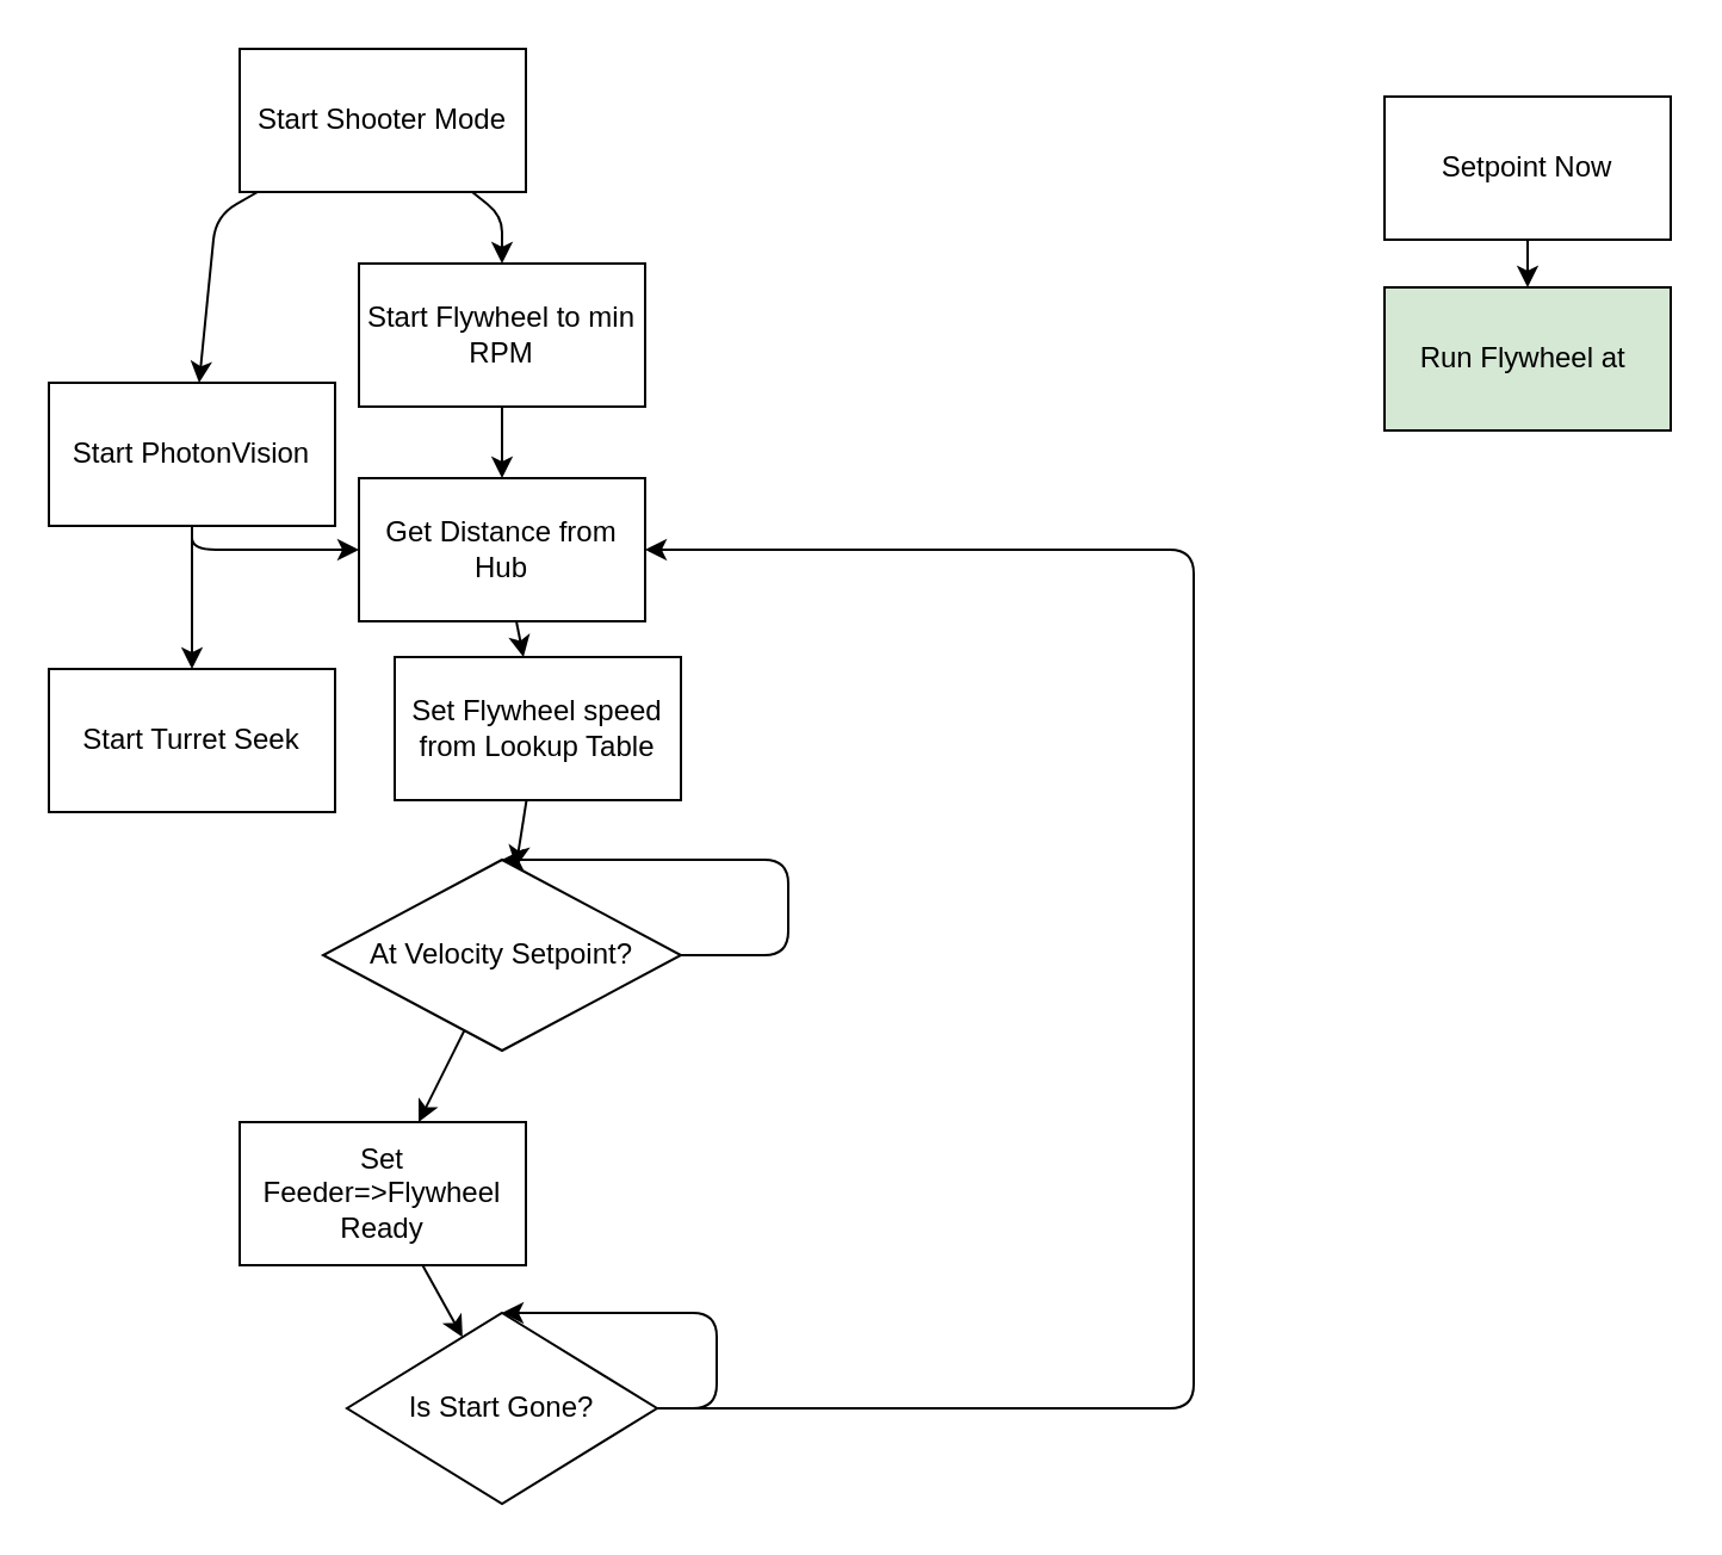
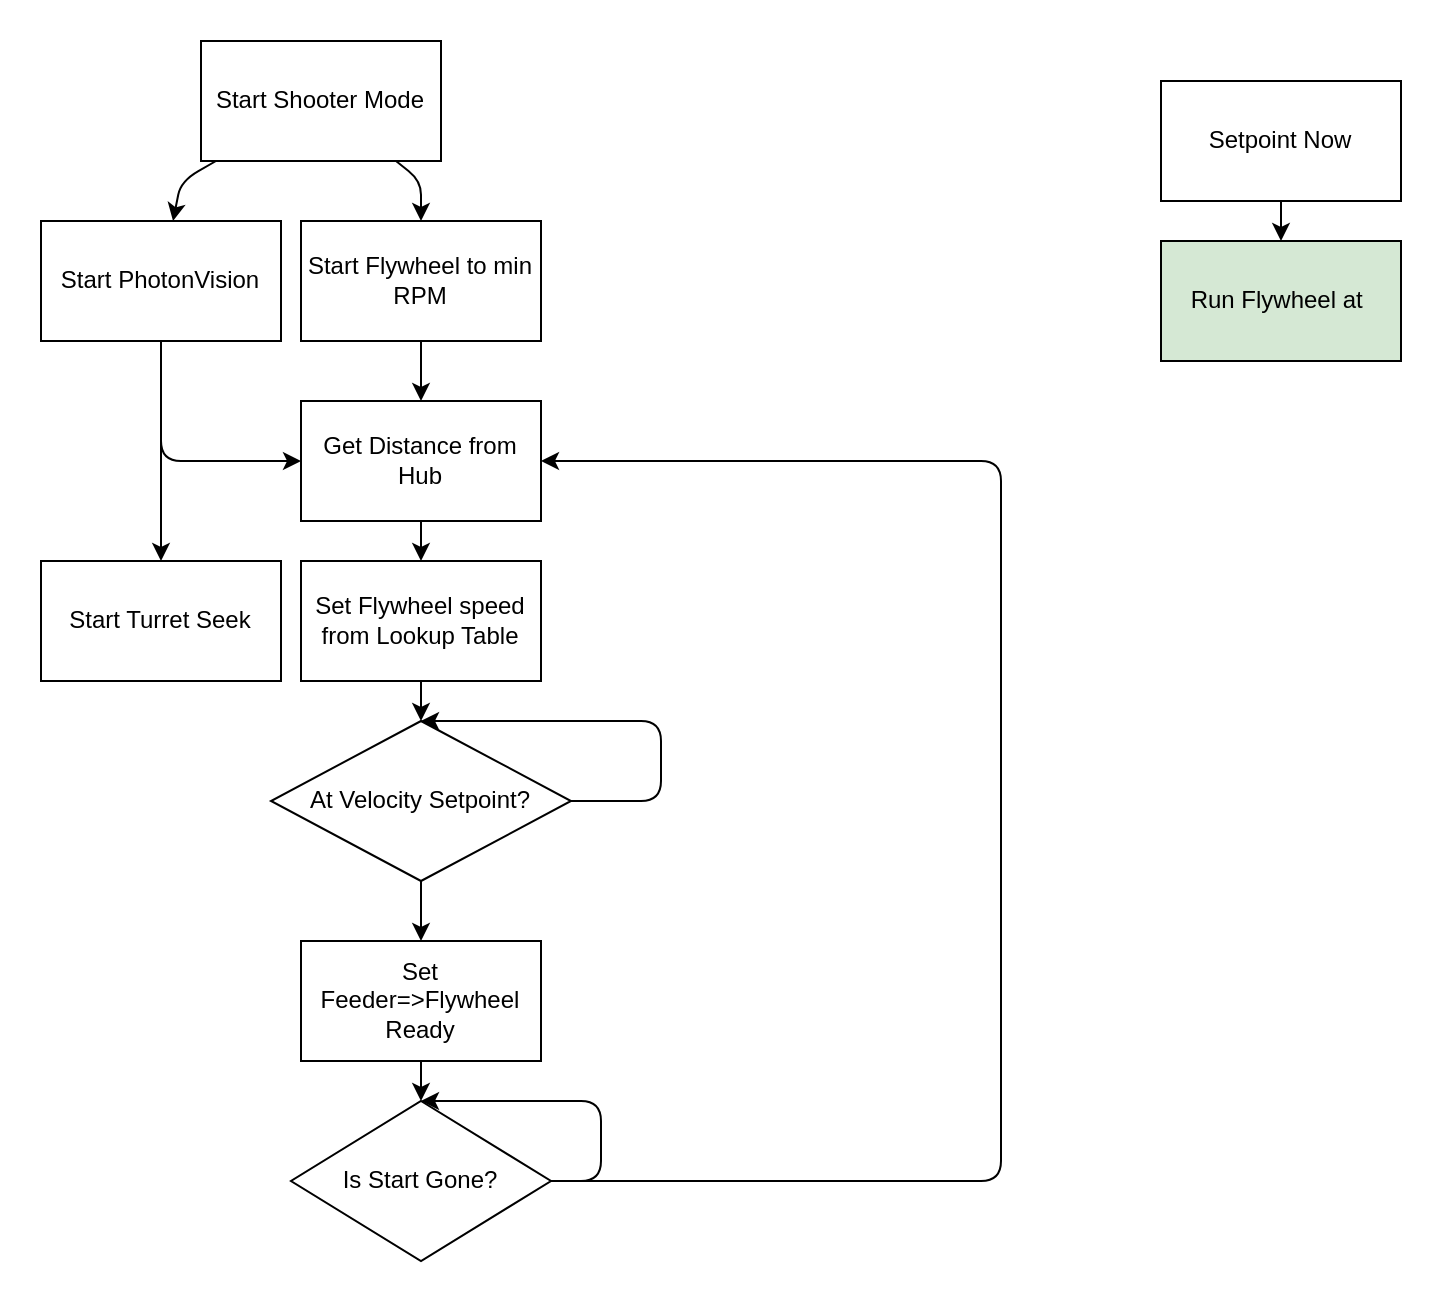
  <mxCell id="0" />
  <mxCell id="1" parent="0" />
  <mxCell id="2" value="" style="edgeStyle=none;html=1;" edge="1" parent="1" source="4" target="7"><mxGeometry relative="1" as="geometry"><Array as="points"><mxPoint x="90" y="90" /></Array></mxGeometry></mxCell>
  <mxCell id="3" value="" style="edgeStyle=none;html=1;" edge="1" parent="1" source="4" target="13"><mxGeometry relative="1" as="geometry"><Array as="points"><mxPoint x="210" y="90" /></Array></mxGeometry></mxCell>
  <mxCell id="4" value="Start Shooter Mode" style="rounded=0;whiteSpace=wrap;html=1;" vertex="1" parent="1"><mxGeometry x="100" y="20" width="120" height="60" as="geometry" /></mxCell>
  <mxCell id="5" value="" style="edgeStyle=none;html=1;" edge="1" parent="1" source="7" target="11"><mxGeometry relative="1" as="geometry" /></mxCell>
  <mxCell id="6" style="edgeStyle=none;html=1;entryX=0;entryY=0.5;entryDx=0;entryDy=0;" edge="1" parent="1" source="7" target="15"><mxGeometry relative="1" as="geometry"><Array as="points"><mxPoint x="80" y="230" /></Array></mxGeometry></mxCell>
- <mxCell id="7" value="Start PhotonVision" style="whiteSpace=wrap;html=1;rounded=0;" vertex="1" parent="1"><mxGeometry x="20" y="160" width="120" height="60" as="geometry" /></mxCell>
+ <mxCell id="7" value="Start PhotonVision" style="whiteSpace=wrap;html=1;rounded=0;" vertex="1" parent="1"><mxGeometry x="20" y="110" width="120" height="60" as="geometry" /></mxCell>
  <mxCell id="8" value="" style="edgeStyle=none;html=1;" edge="1" parent="1" source="9" target="10"><mxGeometry relative="1" as="geometry" /></mxCell>
  <mxCell id="9" value="Setpoint Now" style="whiteSpace=wrap;html=1;rounded=0;" vertex="1" parent="1"><mxGeometry x="580" y="40" width="120" height="60" as="geometry" /></mxCell>
  <mxCell id="10" value="Run Flywheel at&amp;nbsp;" style="whiteSpace=wrap;html=1;rounded=0;fillColor=#d5e8d4;" vertex="1" parent="1"><mxGeometry x="580" y="120" width="120" height="60" as="geometry" /></mxCell>
  <mxCell id="11" value="Start Turret Seek" style="whiteSpace=wrap;html=1;rounded=0;" vertex="1" parent="1"><mxGeometry x="20" y="280" width="120" height="60" as="geometry" /></mxCell>
  <mxCell id="12" value="" style="edgeStyle=none;html=1;" edge="1" parent="1" source="13" target="15"><mxGeometry relative="1" as="geometry" /></mxCell>
  <mxCell id="13" value="Start Flywheel to min RPM" style="whiteSpace=wrap;html=1;rounded=0;" vertex="1" parent="1"><mxGeometry x="150" y="110" width="120" height="60" as="geometry" /></mxCell>
  <mxCell id="14" value="" style="edgeStyle=none;html=1;" edge="1" parent="1" source="15" target="17"><mxGeometry relative="1" as="geometry" /></mxCell>
  <mxCell id="15" value="Get Distance from Hub" style="whiteSpace=wrap;html=1;rounded=0;" vertex="1" parent="1"><mxGeometry x="150" y="200" width="120" height="60" as="geometry" /></mxCell>
  <mxCell id="16" value="" style="edgeStyle=none;html=1;" edge="1" parent="1" source="17" target="20"><mxGeometry relative="1" as="geometry" /></mxCell>
- <mxCell id="17" value="Set Flywheel speed from Lookup Table" style="whiteSpace=wrap;html=1;rounded=0;" vertex="1" parent="1"><mxGeometry x="165" y="275" width="120" height="60" as="geometry" /></mxCell>
+ <mxCell id="17" value="Set Flywheel speed from Lookup Table" style="whiteSpace=wrap;html=1;rounded=0;" vertex="1" parent="1"><mxGeometry x="150" y="280" width="120" height="60" as="geometry" /></mxCell>
  <mxCell id="18" value="" style="edgeStyle=none;html=1;" edge="1" parent="1" source="20" target="22"><mxGeometry relative="1" as="geometry" /></mxCell>
  <mxCell id="19" style="edgeStyle=none;html=1;entryX=0.5;entryY=0;entryDx=0;entryDy=0;" edge="1" parent="1" source="20" target="20"><mxGeometry relative="1" as="geometry"><mxPoint x="290" y="360" as="targetPoint" /><Array as="points"><mxPoint x="330" y="400" /><mxPoint x="330" y="360" /></Array></mxGeometry></mxCell>
  <mxCell id="20" value="At Velocity Setpoint?" style="rhombus;whiteSpace=wrap;html=1;rounded=0;" vertex="1" parent="1"><mxGeometry x="135" y="360" width="150" height="80" as="geometry" /></mxCell>
  <mxCell id="21" value="" style="edgeStyle=none;html=1;" edge="1" parent="1" source="22" target="25"><mxGeometry relative="1" as="geometry" /></mxCell>
- <mxCell id="22" value="Set Feeder=&amp;gt;Flywheel Ready" style="whiteSpace=wrap;html=1;rounded=0;" vertex="1" parent="1"><mxGeometry x="100" y="470" width="120" height="60" as="geometry" /></mxCell>
+ <mxCell id="22" value="Set Feeder=&amp;gt;Flywheel Ready" style="whiteSpace=wrap;html=1;rounded=0;" vertex="1" parent="1"><mxGeometry x="150" y="470" width="120" height="60" as="geometry" /></mxCell>
  <mxCell id="23" style="edgeStyle=none;html=1;entryX=0.5;entryY=0;entryDx=0;entryDy=0;" edge="1" parent="1" source="25" target="25"><mxGeometry relative="1" as="geometry"><mxPoint x="300" y="550" as="targetPoint" /><Array as="points"><mxPoint x="300" y="590" /><mxPoint x="300" y="550" /></Array></mxGeometry></mxCell>
  <mxCell id="24" style="edgeStyle=none;html=1;entryX=1;entryY=0.5;entryDx=0;entryDy=0;" edge="1" parent="1" source="25" target="15"><mxGeometry relative="1" as="geometry"><mxPoint x="430" y="480" as="targetPoint" /><Array as="points"><mxPoint x="500" y="590" /><mxPoint x="500" y="230" /></Array></mxGeometry></mxCell>
  <mxCell id="25" value="Is Start Gone?" style="rhombus;whiteSpace=wrap;html=1;rounded=0;" vertex="1" parent="1"><mxGeometry x="145" y="550" width="130" height="80" as="geometry" /></mxCell>
